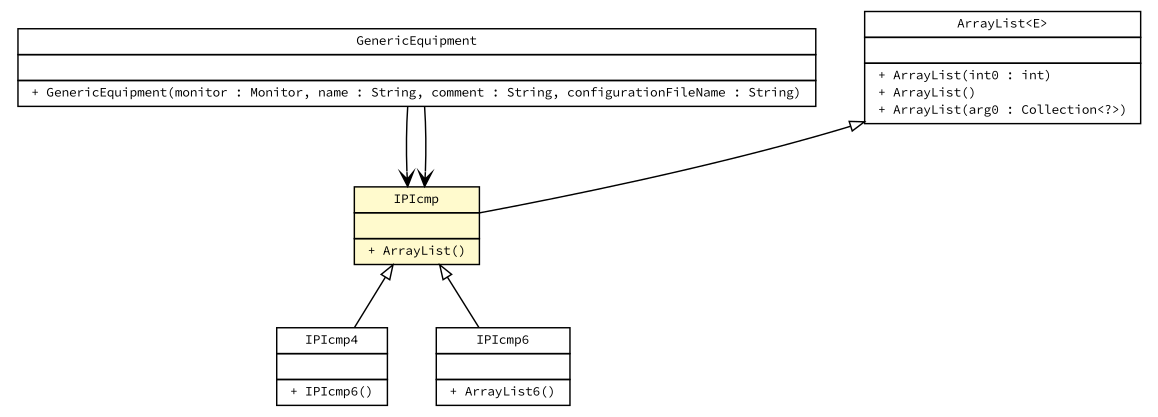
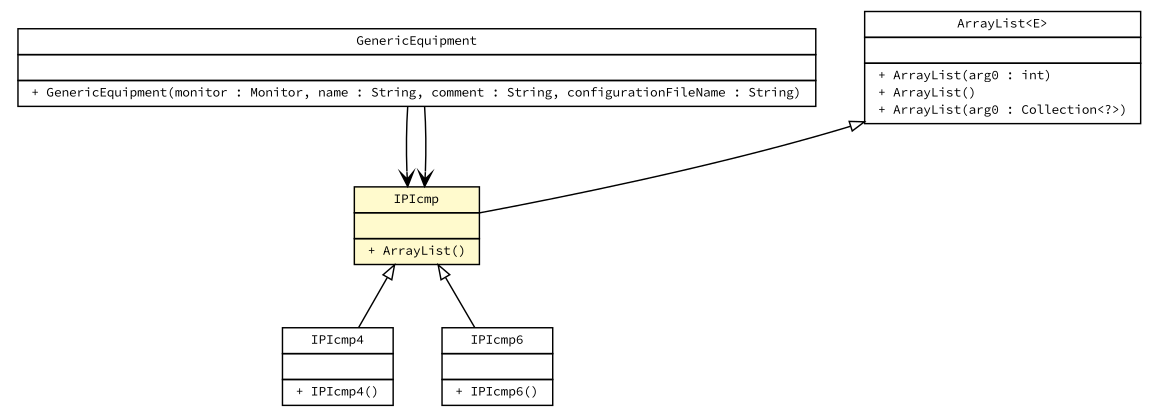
  digraph {
    fontname="Source Code Pro"
    node [fontcolor=black fontname="Source Code Pro" fontsize=9.0 shape=plaintext]
    edge [arrowtail=empty dir=back fontname="Source Code Pro" fontsize=10 headport=p labelfontname=Helvetica labelfontsize=10 tailport=p]
-   n1 [label=<<table border="0" cellborder="1" cellspacing="0" cellpadding="2" port="p" href="./IPIcmp4.html"> 		<tr><td><table border="0" cellspacing="0" cellpadding="1"> 			<tr><td> IPIcmp4 </td></tr> 		</table></td></tr> 		<tr><td><table border="0" cellspacing="0" cellpadding="1"> 			<tr><td align="left">  </td></tr> 		</table></td></tr> 		<tr><td><table border="0" cellspacing="0" cellpadding="1"> 			<tr><td align="left"> + IPIcmp6() </td></tr> 		</table></td></tr> 		</table>>]
-   n2 [label=<<table border="0" cellborder="1" cellspacing="0" cellpadding="2" port="p" href="./IPIcmp6.html"> 		<tr><td><table border="0" cellspacing="0" cellpadding="1"> 			<tr><td> IPIcmp6 </td></tr> 		</table></td></tr> 		<tr><td><table border="0" cellspacing="0" cellpadding="1"> 			<tr><td align="left">  </td></tr> 		</table></td></tr> 		<tr><td><table border="0" cellspacing="0" cellpadding="1"> 			<tr><td align="left"> + ArrayList6() </td></tr> 		</table></td></tr> 		</table>>]
+   n1 [label=<<table border="0" cellborder="1" cellspacing="0" cellpadding="2" port="p" href="./IPIcmp4.html"> 		<tr><td><table border="0" cellspacing="0" cellpadding="1"> 			<tr><td> IPIcmp4 </td></tr> 		</table></td></tr> 		<tr><td><table border="0" cellspacing="0" cellpadding="1"> 			<tr><td align="left">  </td></tr> 		</table></td></tr> 		<tr><td><table border="0" cellspacing="0" cellpadding="1"> 			<tr><td align="left"> + IPIcmp4() </td></tr> 		</table></td></tr> 		</table>>]
+   n2 [label=<<table border="0" cellborder="1" cellspacing="0" cellpadding="2" port="p" href="./IPIcmp6.html"> 		<tr><td><table border="0" cellspacing="0" cellpadding="1"> 			<tr><td> IPIcmp6 </td></tr> 		</table></td></tr> 		<tr><td><table border="0" cellspacing="0" cellpadding="1"> 			<tr><td align="left">  </td></tr> 		</table></td></tr> 		<tr><td><table border="0" cellspacing="0" cellpadding="1"> 			<tr><td align="left"> + IPIcmp6() </td></tr> 		</table></td></tr> 		</table>>]
    n3 [label=<<table border="0" cellborder="1" cellspacing="0" cellpadding="2" port="p" bgcolor="lemonChiffon" href="./IPIcmp.html"> 		<tr><td><table border="0" cellspacing="0" cellpadding="1"> 			<tr><td> IPIcmp </td></tr> 		</table></td></tr> 		<tr><td><table border="0" cellspacing="0" cellpadding="1"> 			<tr><td align="left">  </td></tr> 		</table></td></tr> 		<tr><td><table border="0" cellspacing="0" cellpadding="1"> 			<tr><td align="left"> + ArrayList() </td></tr> 		</table></td></tr> 		</table>>]
    n4 [label=<<table border="0" cellborder="1" cellspacing="0" cellpadding="2" port="p" href="../../equipments/GenericEquipment.html"> 		<tr><td><table border="0" cellspacing="0" cellpadding="1"> 			<tr><td> GenericEquipment </td></tr> 		</table></td></tr> 		<tr><td><table border="0" cellspacing="0" cellpadding="1"> 			<tr><td align="left">  </td></tr> 		</table></td></tr> 		<tr><td><table border="0" cellspacing="0" cellpadding="1"> 			<tr><td align="left"> + GenericEquipment(monitor : Monitor, name : String, comment : String, configurationFileName : String) </td></tr> 		</table></td></tr> 		</table>>]
-   n5 [label=<<table border="0" cellborder="1" cellspacing="0" cellpadding="2" port="p" href="http://java.sun.com/j2se/1.4.2/docs/api/java/util/ArrayList.html"> 		<tr><td><table border="0" cellspacing="0" cellpadding="1"> 			<tr><td> ArrayList&lt;E&gt; </td></tr> 		</table></td></tr> 		<tr><td><table border="0" cellspacing="0" cellpadding="1"> 			<tr><td align="left">  </td></tr> 		</table></td></tr> 		<tr><td><table border="0" cellspacing="0" cellpadding="1"> 			<tr><td align="left"> + ArrayList(int0 : int) </td></tr> 			<tr><td align="left"> + ArrayList() </td></tr> 			<tr><td align="left"> + ArrayList(arg0 : Collection&lt;?&gt;) </td></tr> 		</table></td></tr> 		</table>>]
+   n5 [label=<<table border="0" cellborder="1" cellspacing="0" cellpadding="2" port="p" href="http://java.sun.com/j2se/1.4.2/docs/api/java/util/ArrayList.html"> 		<tr><td><table border="0" cellspacing="0" cellpadding="1"> 			<tr><td> ArrayList&lt;E&gt; </td></tr> 		</table></td></tr> 		<tr><td><table border="0" cellspacing="0" cellpadding="1"> 			<tr><td align="left">  </td></tr> 		</table></td></tr> 		<tr><td><table border="0" cellspacing="0" cellpadding="1"> 			<tr><td align="left"> + ArrayList(arg0 : int) </td></tr> 			<tr><td align="left"> + ArrayList() </td></tr> 			<tr><td align="left"> + ArrayList(arg0 : Collection&lt;?&gt;) </td></tr> 		</table></td></tr> 		</table>>]
    n3 -> n1
    n3 -> n2
    n4 -> n3 [arrowhead=open color=black fontcolor=black fontsize=10.0 arrowtail="" dir=""]
    n4 -> n3 [arrowhead=open color=black fontcolor=black fontsize=10.0 arrowtail="" dir=""]
    n5 -> n3
  }
